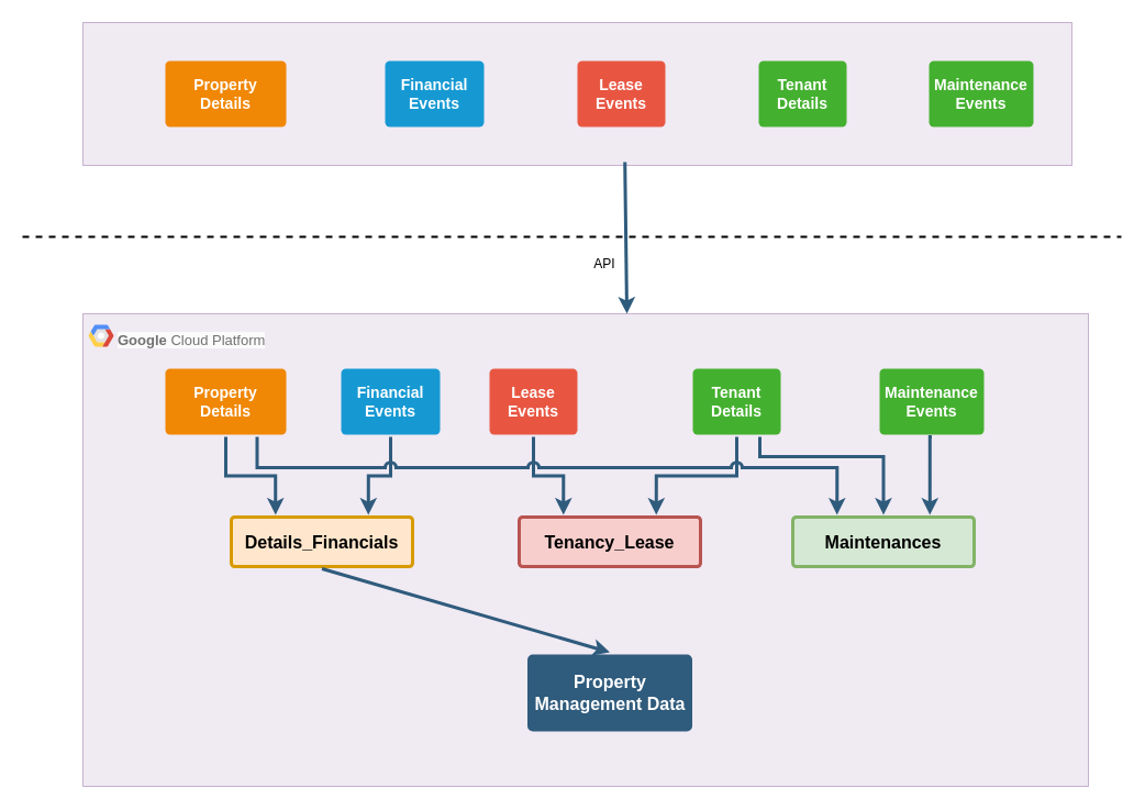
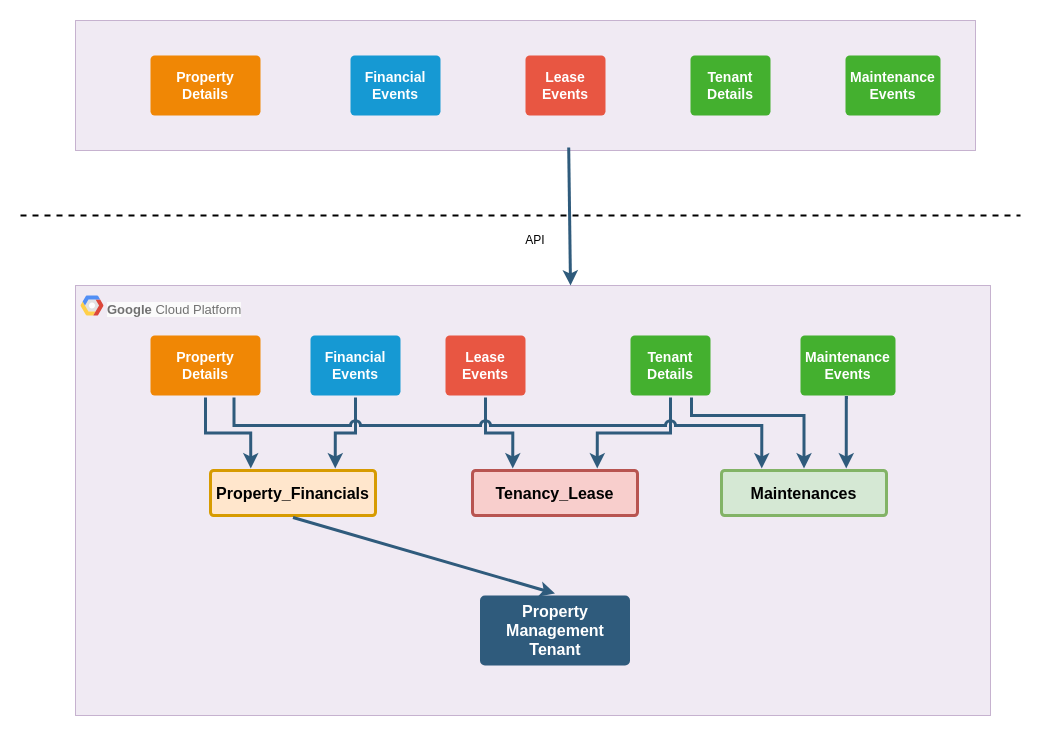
  <mxCell id="0" />
  <mxCell id="1" parent="0" />
  <mxCell id="2" value="" style="group" vertex="1" connectable="0" parent="1"><mxGeometry x="75" y="285" width="915" height="430" as="geometry" /></mxCell>
  <mxCell id="3" value="" style="rounded=0;whiteSpace=wrap;html=1;fillColor=#e1d5e7;strokeColor=#9673a6;opacity=50;" vertex="1" parent="2"><mxGeometry width="915" height="430" as="geometry" /></mxCell>
  <mxCell id="4" value="" style="group" vertex="1" connectable="0" parent="2"><mxGeometry x="25" y="10" width="185" height="40" as="geometry" /></mxCell>
  <mxCell id="5" value="" style="shape=mxgraph.gcp2.google_cloud_platform;fillColor=#F6F6F6;strokeColor=none;shadow=0;gradientColor=none;" vertex="1" parent="4"><mxGeometry x="-20" width="23" height="20" as="geometry"><mxPoint x="20" y="10" as="offset" /></mxGeometry></mxCell>
  <mxCell id="6" value="&lt;font style=&quot;font-size: 13px;&quot;&gt;&lt;b style=&quot;forced-color-adjust: none; color: rgb(113, 113, 113); font-family: Helvetica; font-style: normal; font-variant-ligatures: normal; font-variant-caps: normal; letter-spacing: normal; orphans: 2; text-align: left; text-indent: 0px; text-transform: none; widows: 2; word-spacing: 0px; -webkit-text-stroke-width: 0px; white-space: nowrap; background-color: rgb(251, 251, 251); text-decoration-thickness: initial; text-decoration-style: initial; text-decoration-color: initial;&quot;&gt;Google&amp;nbsp;&lt;/b&gt;&lt;span style=&quot;color: rgb(113, 113, 113); font-family: Helvetica; font-style: normal; font-variant-ligatures: normal; font-variant-caps: normal; font-weight: 400; letter-spacing: normal; orphans: 2; text-align: left; text-indent: 0px; text-transform: none; widows: 2; word-spacing: 0px; -webkit-text-stroke-width: 0px; white-space: nowrap; background-color: rgb(251, 251, 251); text-decoration-thickness: initial; text-decoration-style: initial; text-decoration-color: initial; float: none; display: inline !important;&quot;&gt;Cloud Platform&lt;/span&gt;&lt;/font&gt;" style="text;whiteSpace=wrap;html=1;" vertex="1" parent="4"><mxGeometry x="5" width="180" height="40" as="geometry" /></mxCell>
  <mxCell id="7" value="Financial Events" style="rounded=1;whiteSpace=wrap;html=1;shadow=0;labelBackgroundColor=none;strokeColor=none;strokeWidth=3;fillColor=#1699d3;fontFamily=Helvetica;fontSize=14;fontColor=#FFFFFF;align=center;spacing=5;fontStyle=1;arcSize=7;perimeterSpacing=2;" vertex="1" parent="2"><mxGeometry x="235" y="50" width="90" height="60" as="geometry" /></mxCell>
  <mxCell id="8" value="Lease Events" style="rounded=1;whiteSpace=wrap;html=1;shadow=0;labelBackgroundColor=none;strokeColor=none;strokeWidth=3;fillColor=#e85642;fontFamily=Helvetica;fontSize=14;fontColor=#FFFFFF;align=center;spacing=5;fontStyle=1;arcSize=7;perimeterSpacing=2;" vertex="1" parent="2"><mxGeometry x="370" y="50" width="80" height="60" as="geometry" /></mxCell>
- <mxCell id="9" value="Details_Financials" style="rounded=1;whiteSpace=wrap;html=1;shadow=0;labelBackgroundColor=none;strokeColor=#d79b00;strokeWidth=3;fillColor=#ffe6cc;fontFamily=Helvetica;fontSize=16;align=center;fontStyle=1;spacing=5;arcSize=7;perimeterSpacing=2;" vertex="1" parent="2"><mxGeometry x="135" y="185" width="165" height="45" as="geometry" /></mxCell>
+ <mxCell id="9" value="Property_Financials" style="rounded=1;whiteSpace=wrap;html=1;shadow=0;labelBackgroundColor=none;strokeColor=#d79b00;strokeWidth=3;fillColor=#ffe6cc;fontFamily=Helvetica;fontSize=16;align=center;fontStyle=1;spacing=5;arcSize=7;perimeterSpacing=2;" vertex="1" parent="2"><mxGeometry x="135" y="185" width="165" height="45" as="geometry" /></mxCell>
  <mxCell id="10" value="" style="edgeStyle=orthogonalEdgeStyle;rounded=0;jumpStyle=none;html=1;shadow=0;labelBackgroundColor=none;startArrow=classic;startFill=1;endArrow=none;endFill=0;jettySize=auto;orthogonalLoop=1;strokeColor=#2F5B7C;strokeWidth=3;fontFamily=Helvetica;fontSize=16;fontColor=#23445D;spacing=5;entryX=0.5;entryY=1;entryDx=0;entryDy=0;exitX=0.75;exitY=0;exitDx=0;exitDy=0;" edge="1" parent="2" source="9" target="7"><mxGeometry relative="1" as="geometry"><mxPoint x="379" y="208" as="sourcePoint" /><mxPoint x="280" y="117" as="targetPoint" /></mxGeometry></mxCell>
  <mxCell id="11" value="Tenant Details" style="rounded=1;whiteSpace=wrap;html=1;shadow=0;labelBackgroundColor=none;strokeColor=none;strokeWidth=3;fillColor=#44B02F;fontFamily=Helvetica;fontSize=14;fontColor=#FFFFFF;align=center;spacing=5;fontStyle=1;arcSize=7;perimeterSpacing=2;" vertex="1" parent="2"><mxGeometry x="555" y="50" width="80" height="60" as="geometry" /></mxCell>
  <mxCell id="12" value="Maintenance Events" style="rounded=1;whiteSpace=wrap;html=1;shadow=0;labelBackgroundColor=none;strokeColor=none;strokeWidth=3;fillColor=#44B02F;fontFamily=Helvetica;fontSize=14;fontColor=#FFFFFF;align=center;spacing=5;fontStyle=1;arcSize=7;perimeterSpacing=2;" vertex="1" parent="2"><mxGeometry x="725" y="50" width="95" height="60" as="geometry" /></mxCell>
  <mxCell id="13" value="Property Details" style="rounded=1;whiteSpace=wrap;html=1;shadow=0;labelBackgroundColor=none;strokeColor=none;strokeWidth=3;fillColor=#F08705;fontFamily=Helvetica;fontSize=14;fontColor=#FFFFFF;align=center;spacing=5;fontStyle=1;arcSize=7;perimeterSpacing=2;" vertex="1" parent="2"><mxGeometry x="75" y="50" width="110" height="60" as="geometry" /></mxCell>
  <mxCell id="14" value="" style="edgeStyle=orthogonalEdgeStyle;rounded=0;jumpStyle=none;html=1;shadow=0;labelBackgroundColor=none;startArrow=classic;startFill=1;endArrow=none;endFill=0;jettySize=auto;orthogonalLoop=1;strokeColor=#2F5B7C;strokeWidth=3;fontFamily=Helvetica;fontSize=16;fontColor=#23445D;spacing=5;exitX=0.25;exitY=0;exitDx=0;exitDy=0;entryX=0.5;entryY=1;entryDx=0;entryDy=0;" edge="1" parent="2" source="9" target="13"><mxGeometry relative="1" as="geometry"><mxPoint x="460" y="10" as="sourcePoint" /><mxPoint x="460" y="-125" as="targetPoint" /></mxGeometry></mxCell>
- <mxCell id="15" value="Property Management Data" style="rounded=1;whiteSpace=wrap;html=1;shadow=0;labelBackgroundColor=none;strokeColor=none;strokeWidth=3;fillColor=#2F5B7C;fontFamily=Helvetica;fontSize=16;fontColor=#FFFFFF;align=center;fontStyle=1;spacing=5;arcSize=7;perimeterSpacing=2;" parent="2" vertex="1"><mxGeometry x="404.5" y="310" width="150" height="70" as="geometry" /></mxCell>
+ <mxCell id="15" value="Property Management Tenant" style="rounded=1;whiteSpace=wrap;html=1;shadow=0;labelBackgroundColor=none;strokeColor=none;strokeWidth=3;fillColor=#2F5B7C;fontFamily=Helvetica;fontSize=16;fontColor=#FFFFFF;align=center;fontStyle=1;spacing=5;arcSize=7;perimeterSpacing=2;" parent="2" vertex="1"><mxGeometry x="404.5" y="310" width="150" height="70" as="geometry" /></mxCell>
  <mxCell id="16" value="Tenancy_Lease" style="rounded=1;whiteSpace=wrap;html=1;shadow=0;labelBackgroundColor=none;strokeColor=#b85450;strokeWidth=3;fillColor=#f8cecc;fontFamily=Helvetica;fontSize=16;align=center;fontStyle=1;spacing=5;arcSize=7;perimeterSpacing=2;" vertex="1" parent="2"><mxGeometry x="397" y="185" width="165" height="45" as="geometry" /></mxCell>
  <mxCell id="17" value="" style="edgeStyle=orthogonalEdgeStyle;rounded=0;jumpStyle=none;html=1;shadow=0;labelBackgroundColor=none;startArrow=classic;startFill=1;endArrow=none;endFill=0;jettySize=auto;orthogonalLoop=1;strokeColor=#2F5B7C;strokeWidth=3;fontFamily=Helvetica;fontSize=16;fontColor=#23445D;spacing=5;exitX=0.25;exitY=0;exitDx=0;exitDy=0;entryX=0.5;entryY=1;entryDx=0;entryDy=0;" edge="1" parent="2" source="16" target="8"><mxGeometry relative="1" as="geometry"><mxPoint x="205" y="193" as="sourcePoint" /><mxPoint x="140" y="122" as="targetPoint" /></mxGeometry></mxCell>
  <mxCell id="18" value="" style="edgeStyle=orthogonalEdgeStyle;rounded=0;jumpStyle=none;html=1;shadow=0;labelBackgroundColor=none;startArrow=classic;startFill=1;endArrow=none;endFill=0;jettySize=auto;orthogonalLoop=1;strokeColor=#2F5B7C;strokeWidth=3;fontFamily=Helvetica;fontSize=16;fontColor=#23445D;spacing=5;entryX=0.5;entryY=1;entryDx=0;entryDy=0;exitX=0.75;exitY=0;exitDx=0;exitDy=0;" edge="1" parent="2" source="16" target="11"><mxGeometry relative="1" as="geometry"><mxPoint x="290" y="193" as="sourcePoint" /><mxPoint x="310" y="122" as="targetPoint" /></mxGeometry></mxCell>
  <mxCell id="19" value="Maintenances" style="rounded=1;whiteSpace=wrap;html=1;shadow=0;labelBackgroundColor=none;strokeColor=#82b366;strokeWidth=3;fillColor=#d5e8d4;fontFamily=Helvetica;fontSize=16;align=center;fontStyle=1;spacing=5;arcSize=7;perimeterSpacing=2;" vertex="1" parent="2"><mxGeometry x="646" y="185" width="165" height="45" as="geometry" /></mxCell>
  <mxCell id="20" value="" style="edgeStyle=orthogonalEdgeStyle;rounded=0;jumpStyle=none;html=1;shadow=0;labelBackgroundColor=none;startArrow=classic;startFill=1;endArrow=none;endFill=0;jettySize=auto;orthogonalLoop=1;strokeColor=#2F5B7C;strokeWidth=3;fontFamily=Helvetica;fontSize=16;fontColor=#23445D;spacing=5;entryX=0.75;entryY=1;entryDx=0;entryDy=0;exitX=0.5;exitY=0;exitDx=0;exitDy=0;" edge="1" parent="2" source="19" target="11"><mxGeometry relative="1" as="geometry"><mxPoint x="532" y="193" as="sourcePoint" /><mxPoint x="605" y="122" as="targetPoint" /><Array as="points"><mxPoint x="728" y="130" /><mxPoint x="616" y="130" /></Array></mxGeometry></mxCell>
  <mxCell id="21" value="" style="edgeStyle=orthogonalEdgeStyle;rounded=0;jumpStyle=none;html=1;shadow=0;labelBackgroundColor=none;startArrow=classic;startFill=1;endArrow=none;endFill=0;jettySize=auto;orthogonalLoop=1;strokeColor=#2F5B7C;strokeWidth=3;fontFamily=Helvetica;fontSize=16;fontColor=#23445D;spacing=5;entryX=0.5;entryY=1;entryDx=0;entryDy=0;exitX=0.75;exitY=0;exitDx=0;exitDy=0;" edge="1" parent="2" source="19" target="12"><mxGeometry relative="1" as="geometry"><mxPoint x="897" y="193" as="sourcePoint" /><mxPoint x="785" y="122" as="targetPoint" /><Array as="points"><mxPoint x="770" y="112" /></Array></mxGeometry></mxCell>
  <mxCell id="22" value="" style="edgeStyle=orthogonalEdgeStyle;rounded=0;jumpStyle=arc;html=1;shadow=0;labelBackgroundColor=none;startArrow=classic;startFill=1;endArrow=none;endFill=0;jettySize=auto;orthogonalLoop=1;strokeColor=#2F5B7C;strokeWidth=3;fontFamily=Helvetica;fontSize=16;fontColor=#23445D;spacing=5;exitX=0.25;exitY=0;exitDx=0;exitDy=0;entryX=0.75;entryY=1;entryDx=0;entryDy=0;" edge="1" parent="2" source="19" target="13"><mxGeometry relative="1" as="geometry"><mxPoint x="185" y="193" as="sourcePoint" /><mxPoint x="140" y="122" as="targetPoint" /><Array as="points"><mxPoint x="686" y="140" /><mxPoint x="159" y="140" /></Array></mxGeometry></mxCell>
  <mxCell id="23" value="" style="rounded=0;jumpStyle=none;html=1;shadow=0;labelBackgroundColor=none;startArrow=classic;startFill=1;endArrow=none;endFill=0;jettySize=auto;orthogonalLoop=1;strokeColor=#2F5B7C;strokeWidth=3;fontFamily=Helvetica;fontSize=16;fontColor=#23445D;spacing=5;exitX=0.5;exitY=0;exitDx=0;exitDy=0;entryX=0.5;entryY=1;entryDx=0;entryDy=0;" edge="1" parent="2" source="15" target="9"><mxGeometry relative="1" as="geometry"><mxPoint x="280" y="321" as="sourcePoint" /><mxPoint x="235" y="250" as="targetPoint" /></mxGeometry></mxCell>
  <mxCell id="24" value="" style="group" vertex="1" connectable="0" parent="1"><mxGeometry x="75" y="20" width="900" height="130" as="geometry" /></mxCell>
  <mxCell id="25" value="" style="rounded=0;whiteSpace=wrap;html=1;fillColor=#e1d5e7;strokeColor=#9673a6;opacity=50;" vertex="1" parent="24"><mxGeometry width="900" height="130" as="geometry" /></mxCell>
  <mxCell id="26" value="Property Details" style="rounded=1;whiteSpace=wrap;html=1;shadow=0;labelBackgroundColor=none;strokeColor=none;strokeWidth=3;fillColor=#F08705;fontFamily=Helvetica;fontSize=14;fontColor=#FFFFFF;align=center;spacing=5;fontStyle=1;arcSize=7;perimeterSpacing=2;" parent="24" vertex="1"><mxGeometry x="75" y="35" width="110" height="60" as="geometry" /></mxCell>
  <mxCell id="27" value="Financial Events" style="rounded=1;whiteSpace=wrap;html=1;shadow=0;labelBackgroundColor=none;strokeColor=none;strokeWidth=3;fillColor=#1699d3;fontFamily=Helvetica;fontSize=14;fontColor=#FFFFFF;align=center;spacing=5;fontStyle=1;arcSize=7;perimeterSpacing=2;" parent="24" vertex="1"><mxGeometry x="275" y="35" width="90" height="60" as="geometry" /></mxCell>
  <mxCell id="28" value="Lease Events" style="rounded=1;whiteSpace=wrap;html=1;shadow=0;labelBackgroundColor=none;strokeColor=none;strokeWidth=3;fillColor=#e85642;fontFamily=Helvetica;fontSize=14;fontColor=#FFFFFF;align=center;spacing=5;fontStyle=1;arcSize=7;perimeterSpacing=2;" vertex="1" parent="24"><mxGeometry x="450" y="35" width="80" height="60" as="geometry" /></mxCell>
  <mxCell id="29" value="Tenant Details" style="rounded=1;whiteSpace=wrap;html=1;shadow=0;labelBackgroundColor=none;strokeColor=none;strokeWidth=3;fillColor=#44B02F;fontFamily=Helvetica;fontSize=14;fontColor=#FFFFFF;align=center;spacing=5;fontStyle=1;arcSize=7;perimeterSpacing=2;" parent="24" vertex="1"><mxGeometry x="615" y="35" width="80" height="60" as="geometry" /></mxCell>
  <mxCell id="30" value="" style="edgeStyle=none;rounded=0;jumpStyle=none;html=1;shadow=0;labelBackgroundColor=none;startArrow=classic;startFill=1;endArrow=none;endFill=0;jettySize=auto;orthogonalLoop=1;strokeColor=#2F5B7C;strokeWidth=3;fontFamily=Helvetica;fontSize=16;fontColor=#23445D;spacing=5;exitX=0.541;exitY=0;exitDx=0;exitDy=0;exitPerimeter=0;entryX=0.548;entryY=0.977;entryDx=0;entryDy=0;entryPerimeter=0;" parent="1" source="3" target="25" edge="1"><mxGeometry relative="1" as="geometry"><mxPoint x="1050" y="275" as="sourcePoint" /><mxPoint x="590" y="165" as="targetPoint" /></mxGeometry></mxCell>
  <mxCell id="31" value="Maintenance Events" style="rounded=1;whiteSpace=wrap;html=1;shadow=0;labelBackgroundColor=none;strokeColor=none;strokeWidth=3;fillColor=#44B02F;fontFamily=Helvetica;fontSize=14;fontColor=#FFFFFF;align=center;spacing=5;fontStyle=1;arcSize=7;perimeterSpacing=2;" vertex="1" parent="1"><mxGeometry x="845" y="55" width="95" height="60" as="geometry" /></mxCell>
  <mxCell id="32" value="" style="endArrow=none;dashed=1;html=1;rounded=0;strokeWidth=2;" edge="1" parent="1"><mxGeometry width="50" height="50" relative="1" as="geometry"><mxPoint x="20" y="215" as="sourcePoint" /><mxPoint x="1020" y="215" as="targetPoint" /></mxGeometry></mxCell>
- <mxCell id="33" value="API" style="text;html=1;align=center;verticalAlign=middle;whiteSpace=wrap;rounded=0;" vertex="1" parent="1"><mxGeometry x="520" y="225" width="60" height="30" as="geometry" /></mxCell>
+ <mxCell id="33" value="API" style="text;html=1;align=center;verticalAlign=middle;whiteSpace=wrap;rounded=0;" vertex="1" parent="1"><mxGeometry x="505" y="225" width="60" height="30" as="geometry" /></mxCell>
